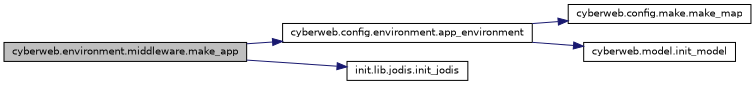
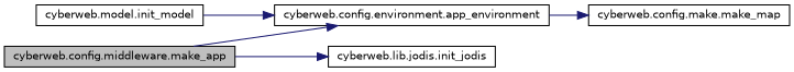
  digraph {
    rankdir=LR
    node [color=black fillcolor=white fontname=Helvetica fontsize=10 shape=record style=filled]
    edge [color=midnightblue fontname=Helvetica fontsize=10 labelfontname=Helvetica labelfontsize=10 style=solid]
-   n1 [fillcolor=grey75 fontcolor=black height=0.2 label="cyberweb.environment.middleware.make_app" width=0.4]
+   n1 [fillcolor=grey75 fontcolor=black height=0.2 label="cyberweb.config.middleware.make_app" width=0.4]
    n2 [height=0.2 label="cyberweb.config.environment.app_environment" width=0.4]
-   n3 [height=0.2 label="init.lib.jodis.init_jodis" width=0.4]
+   n3 [height=0.2 label="cyberweb.lib.jodis.init_jodis" width=0.4]
    n4 [height=0.2 label="cyberweb.config.make.make_map" width=0.4]
    n5 [height=0.2 label="cyberweb.model.init_model" width=0.4]
    n1 -> n2
    n1 -> n3
    n2 -> n4
-   n2 -> n5
+   n5 -> n2
  }
